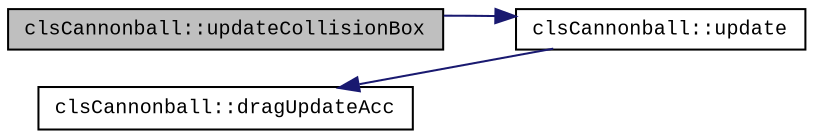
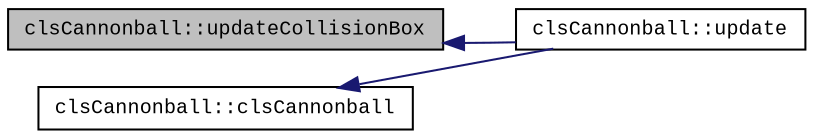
  digraph {
    fontname="Liberation Mono"
    rankdir=LR
    node [color=black fillcolor=white fontname="Liberation Mono" fontsize=10 shape=record style=filled]
    edge [color=midnightblue dir=back fontname="Liberation Mono" fontsize=10 labelfontname=Helvetica labelfontsize=10 style=solid]
    n1 [fillcolor=grey75 fontcolor=black height=0.2 label="clsCannonball::updateCollisionBox" width=0.4]
    n2 [height=0.2 label="clsCannonball::update" width=0.4]
-   n3 [height=0.2 label="clsCannonball::dragUpdateAcc" width=0.4]
-   n2 -> n1
+   n3 [height=0.2 label="clsCannonball::clsCannonball" width=0.4]
+   n1 -> n2
    n3 -> n2
  }
